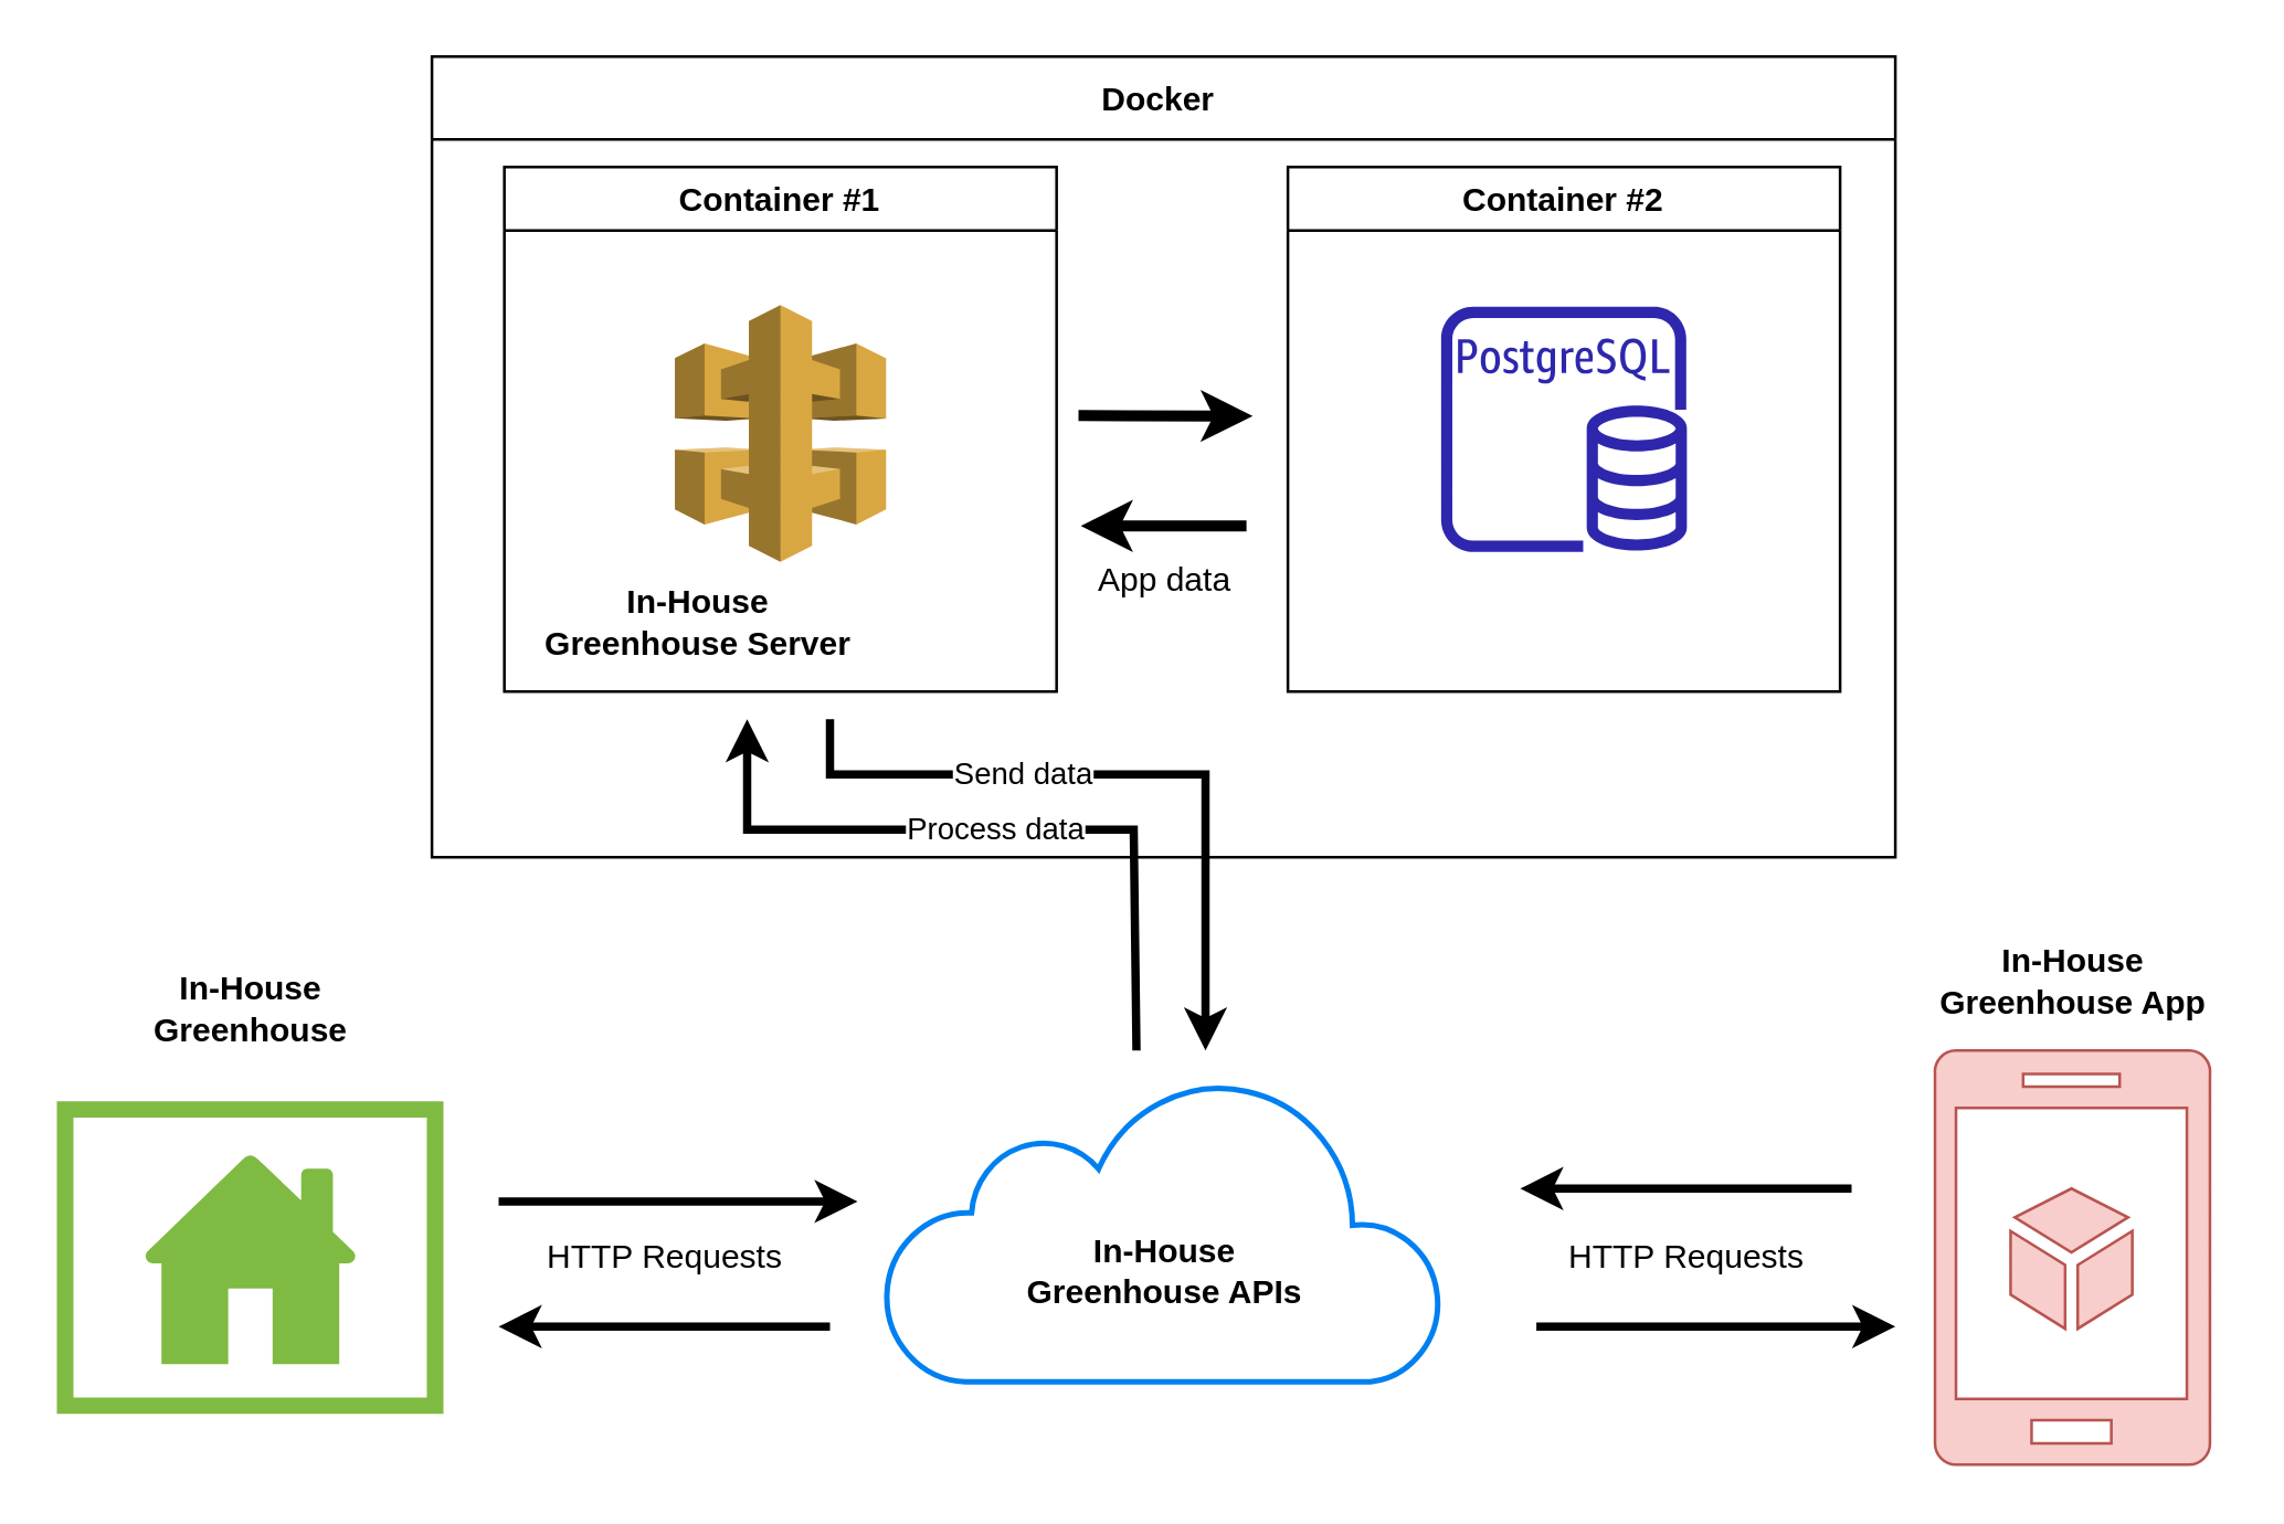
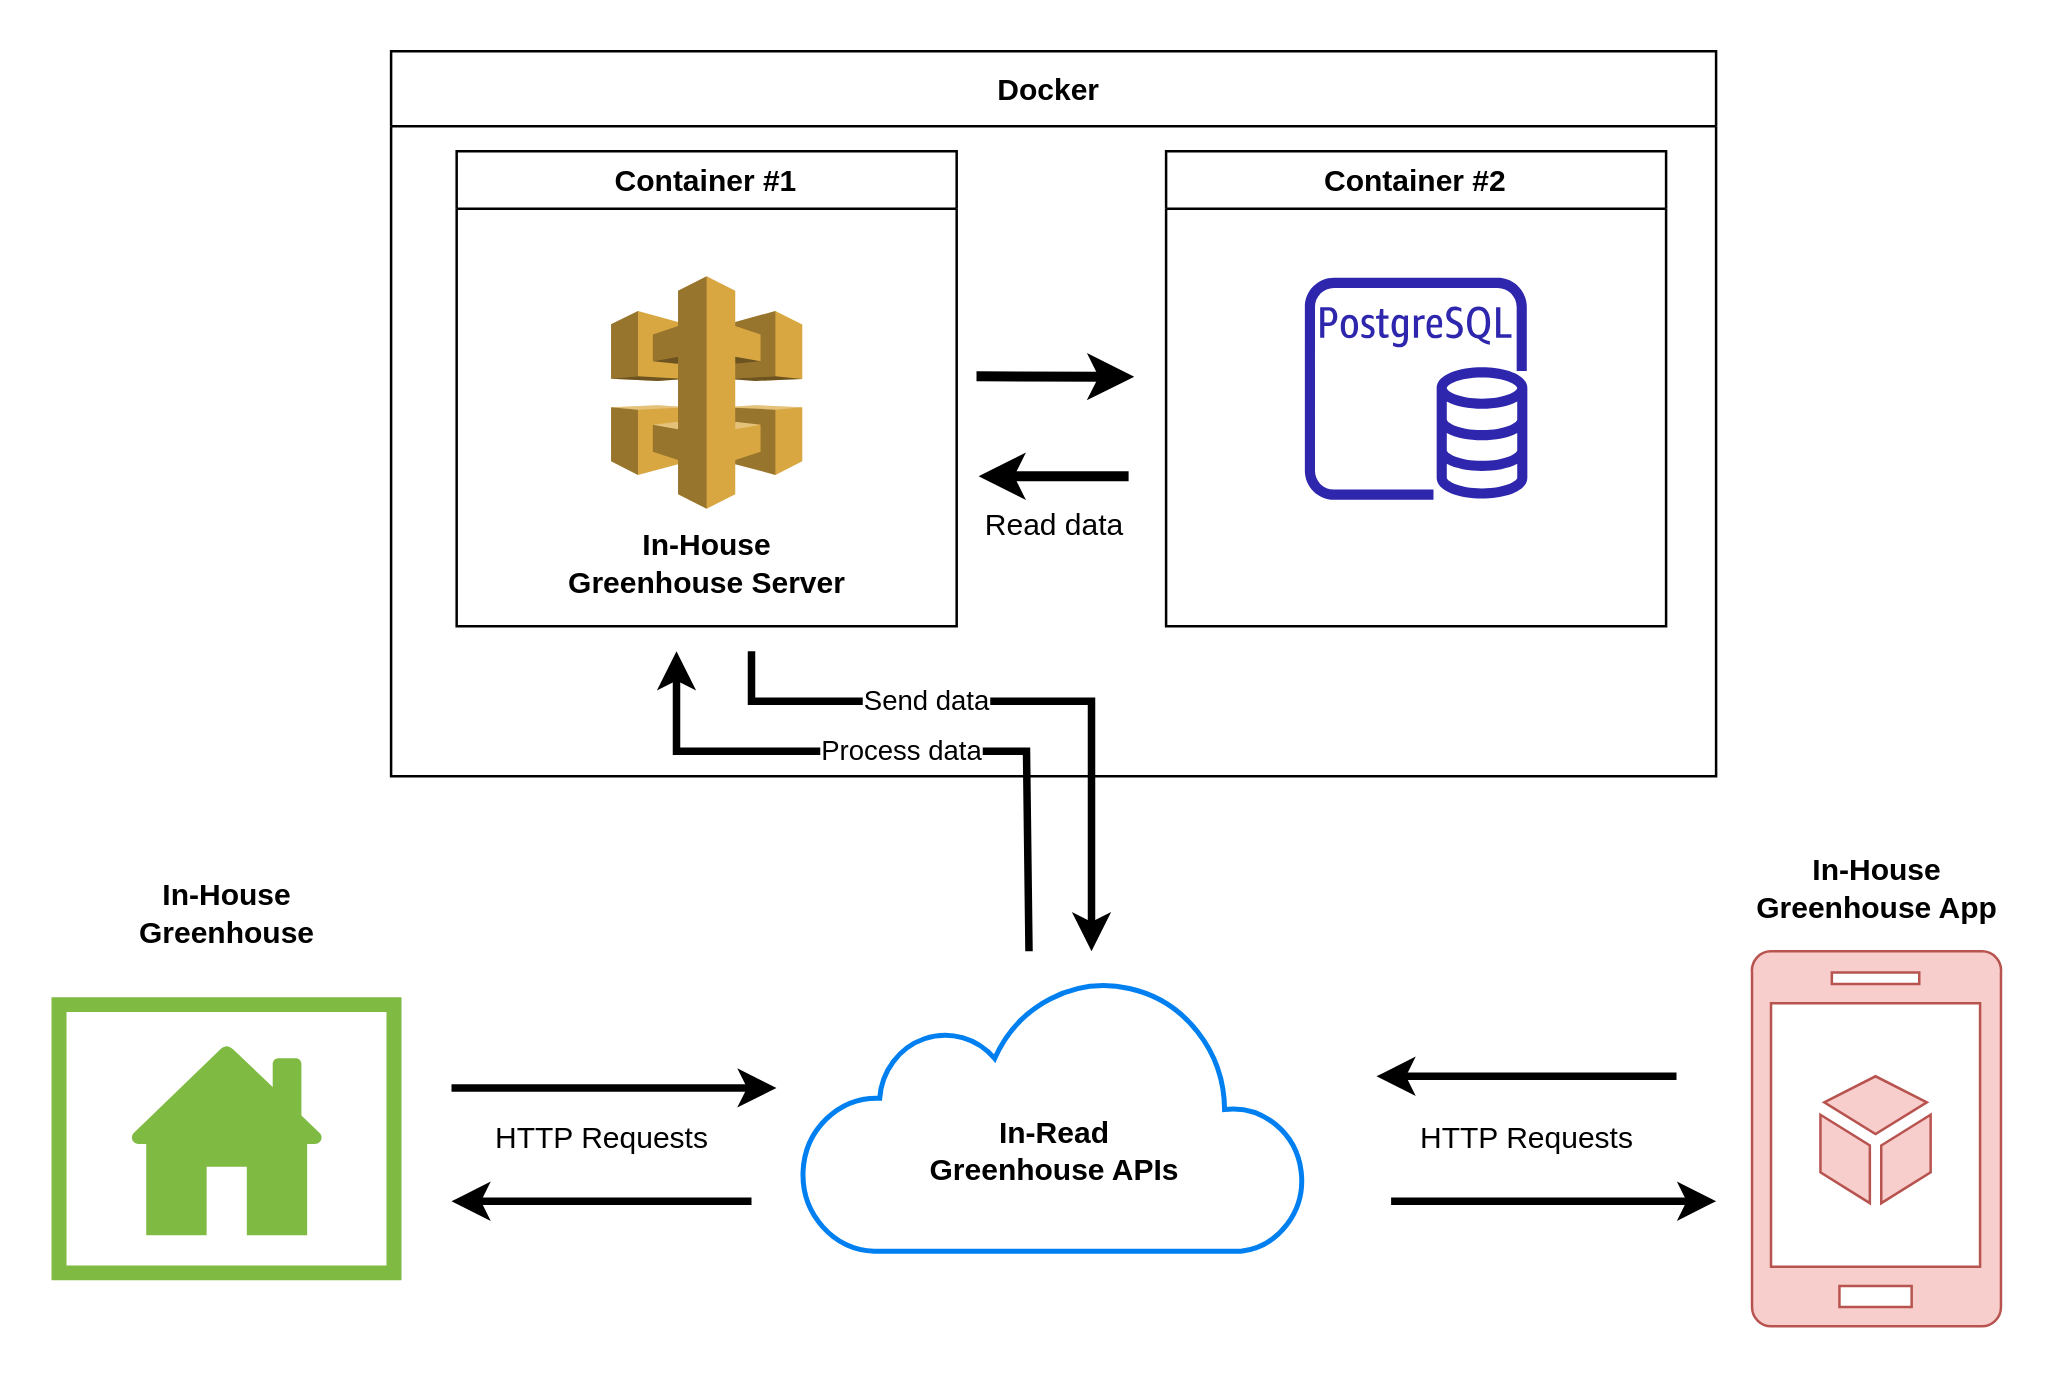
  <mxCell id="0" />
  <mxCell id="1" parent="0" />
  <mxCell id="2" value="" style="verticalLabelPosition=bottom;html=1;verticalAlign=top;align=center;shape=mxgraph.azure.mobile_services;pointerEvents=1;fillColor=#f8cecc;strokeColor=#b85450;" vertex="1" parent="1"><mxGeometry x="700" y="380" width="100" height="150" as="geometry" /></mxCell>
  <mxCell id="3" value="" style="html=1;verticalLabelPosition=bottom;align=center;labelBackgroundColor=#ffffff;verticalAlign=top;strokeWidth=2;strokeColor=#0080F0;shadow=0;dashed=0;shape=mxgraph.ios7.icons.cloud;" vertex="1" parent="1"><mxGeometry x="320.01" y="390" width="201.67" height="110" as="geometry" /></mxCell>
- <mxCell id="4" value="&lt;b&gt;In-House&lt;br&gt;Greenhouse APIs&lt;/b&gt;" style="text;html=1;align=center;verticalAlign=middle;resizable=0;points=[];autosize=1;strokeColor=none;fillColor=none;" vertex="1" parent="1"><mxGeometry x="360.84" y="445" width="120" height="30" as="geometry" /></mxCell>
+ <mxCell id="4" value="&lt;b&gt;In-Read&lt;br&gt;Greenhouse APIs&lt;/b&gt;" style="text;html=1;align=center;verticalAlign=middle;resizable=0;points=[];autosize=1;strokeColor=none;fillColor=none;" vertex="1" parent="1"><mxGeometry x="360.84" y="445" width="120" height="30" as="geometry" /></mxCell>
  <mxCell id="5" value="&lt;b&gt;In-House&lt;br&gt;Greenhouse App&lt;/b&gt;" style="text;html=1;align=center;verticalAlign=middle;resizable=0;points=[];autosize=1;strokeColor=none;fillColor=none;" vertex="1" parent="1"><mxGeometry x="695" y="340" width="110" height="30" as="geometry" /></mxCell>
  <mxCell id="6" value="" style="sketch=0;pointerEvents=1;shadow=0;dashed=0;html=1;strokeColor=none;labelPosition=center;verticalLabelPosition=bottom;verticalAlign=top;outlineConnect=0;align=center;shape=mxgraph.office.concepts.home_page;fillColor=#7FBA42;" vertex="1" parent="1"><mxGeometry x="20" y="398.38" width="140" height="113.25" as="geometry" /></mxCell>
  <mxCell id="7" value="&lt;b&gt;In-House&lt;br&gt;Greenhouse&lt;/b&gt;" style="text;html=1;align=center;verticalAlign=middle;resizable=0;points=[];autosize=1;strokeColor=none;fillColor=none;" vertex="1" parent="1"><mxGeometry x="45" y="350" width="90" height="30" as="geometry" /></mxCell>
  <mxCell id="8" value="" style="endArrow=classic;html=1;rounded=0;strokeWidth=3;" edge="1" parent="1"><mxGeometry width="50" height="50" relative="1" as="geometry"><mxPoint x="180" y="434.66" as="sourcePoint" /><mxPoint x="310" y="434.66" as="targetPoint" /></mxGeometry></mxCell>
  <mxCell id="9" value="" style="endArrow=classic;html=1;rounded=0;strokeWidth=3;" edge="1" parent="1"><mxGeometry width="50" height="50" relative="1" as="geometry"><mxPoint x="300" y="480" as="sourcePoint" /><mxPoint x="180" y="480" as="targetPoint" /></mxGeometry></mxCell>
  <mxCell id="10" value="" style="endArrow=classic;html=1;rounded=0;strokeWidth=3;" edge="1" parent="1"><mxGeometry width="50" height="50" relative="1" as="geometry"><mxPoint x="555.84" y="480" as="sourcePoint" /><mxPoint x="685.84" y="480" as="targetPoint" /></mxGeometry></mxCell>
  <mxCell id="11" value="" style="endArrow=classic;html=1;rounded=0;strokeWidth=3;" edge="1" parent="1"><mxGeometry width="50" height="50" relative="1" as="geometry"><mxPoint x="670" y="430" as="sourcePoint" /><mxPoint x="550" y="430" as="targetPoint" /></mxGeometry></mxCell>
  <mxCell id="12" value="Docker " style="swimlane;startSize=30;" vertex="1" parent="1"><mxGeometry x="155.84" y="20" width="530" height="290" as="geometry" /></mxCell>
  <mxCell id="13" value="Container #1" style="swimlane;" vertex="1" parent="12"><mxGeometry x="26.23" y="40" width="200" height="190" as="geometry" /></mxCell>
  <mxCell id="14" value="" style="outlineConnect=0;dashed=0;verticalLabelPosition=bottom;verticalAlign=top;align=center;html=1;shape=mxgraph.aws3.api_gateway;fillColor=#D9A741;gradientColor=none;" vertex="1" parent="13"><mxGeometry x="61.75" y="50" width="76.5" height="93" as="geometry" /></mxCell>
- <mxCell id="15" value="&lt;b&gt;In-House&lt;br&gt;Greenhouse Server&lt;/b&gt;" style="text;html=1;align=center;verticalAlign=middle;resizable=0;points=[];autosize=1;strokeColor=none;fillColor=none;" vertex="1" parent="13"><mxGeometry x="5" y="150" width="130" height="30" as="geometry" /></mxCell>
+ <mxCell id="15" value="&lt;b&gt;In-House&lt;br&gt;Greenhouse Server&lt;/b&gt;" style="text;html=1;align=center;verticalAlign=middle;resizable=0;points=[];autosize=1;strokeColor=none;fillColor=none;" vertex="1" parent="13"><mxGeometry x="35.0" y="150" width="130" height="30" as="geometry" /></mxCell>
  <mxCell id="16" value="Container #2" style="swimlane;" vertex="1" parent="12"><mxGeometry x="310" y="40" width="200" height="190" as="geometry" /></mxCell>
  <mxCell id="17" value="" style="sketch=0;outlineConnect=0;fontColor=#232F3E;gradientColor=none;fillColor=#2E27AD;strokeColor=none;dashed=0;verticalLabelPosition=bottom;verticalAlign=top;align=center;html=1;fontSize=12;fontStyle=0;aspect=fixed;pointerEvents=1;shape=mxgraph.aws4.rds_postgresql_instance;" vertex="1" parent="16"><mxGeometry x="55.5" y="50.5" width="89" height="89" as="geometry" /></mxCell>
  <mxCell id="18" value="" style="endArrow=classic;html=1;rounded=0;strokeWidth=4;" edge="1" parent="12"><mxGeometry width="50" height="50" relative="1" as="geometry"><mxPoint x="234.16" y="130" as="sourcePoint" /><mxPoint x="297.25" y="130.21" as="targetPoint" /><Array as="points" /></mxGeometry></mxCell>
  <mxCell id="19" value="" style="endArrow=classic;html=1;rounded=0;strokeWidth=4;" edge="1" parent="12"><mxGeometry width="50" height="50" relative="1" as="geometry"><mxPoint x="295" y="170" as="sourcePoint" /><mxPoint x="235" y="170" as="targetPoint" /><Array as="points" /></mxGeometry></mxCell>
- <mxCell id="20" value="App data" style="text;html=1;align=center;verticalAlign=middle;resizable=0;points=[];autosize=1;strokeColor=none;fillColor=none;" vertex="1" parent="12"><mxGeometry x="230.0" y="180" width="70" height="20" as="geometry" /></mxCell>
+ <mxCell id="20" value="Read data" style="text;html=1;align=center;verticalAlign=middle;resizable=0;points=[];autosize=1;strokeColor=none;fillColor=none;" vertex="1" parent="12"><mxGeometry x="230.0" y="180" width="70" height="20" as="geometry" /></mxCell>
  <mxCell id="21" value="Send data" style="endArrow=classic;html=1;rounded=0;strokeWidth=3;" edge="1" parent="12"><mxGeometry x="-0.297" width="50" height="50" relative="1" as="geometry"><mxPoint x="144.16" y="240" as="sourcePoint" /><mxPoint x="280.16" y="360" as="targetPoint" /><Array as="points"><mxPoint x="144.16" y="260" /><mxPoint x="280.16" y="260" /></Array><mxPoint as="offset" /></mxGeometry></mxCell>
  <mxCell id="22" value="Process data" style="endArrow=classic;html=1;rounded=0;strokeWidth=3;" edge="1" parent="1"><mxGeometry width="50" height="50" relative="1" as="geometry"><mxPoint x="411" y="380" as="sourcePoint" /><mxPoint x="270" y="260" as="targetPoint" /><Array as="points"><mxPoint x="410" y="300" /><mxPoint x="270" y="300" /></Array></mxGeometry></mxCell>
  <mxCell id="23" value="HTTP Requests" style="text;html=1;align=center;verticalAlign=middle;resizable=0;points=[];autosize=1;strokeColor=none;fillColor=none;" vertex="1" parent="1"><mxGeometry x="190" y="445" width="100" height="20" as="geometry" /></mxCell>
  <mxCell id="24" value="HTTP Requests" style="text;html=1;align=center;verticalAlign=middle;resizable=0;points=[];autosize=1;strokeColor=none;fillColor=none;" vertex="1" parent="1"><mxGeometry x="560" y="445" width="100" height="20" as="geometry" /></mxCell>
